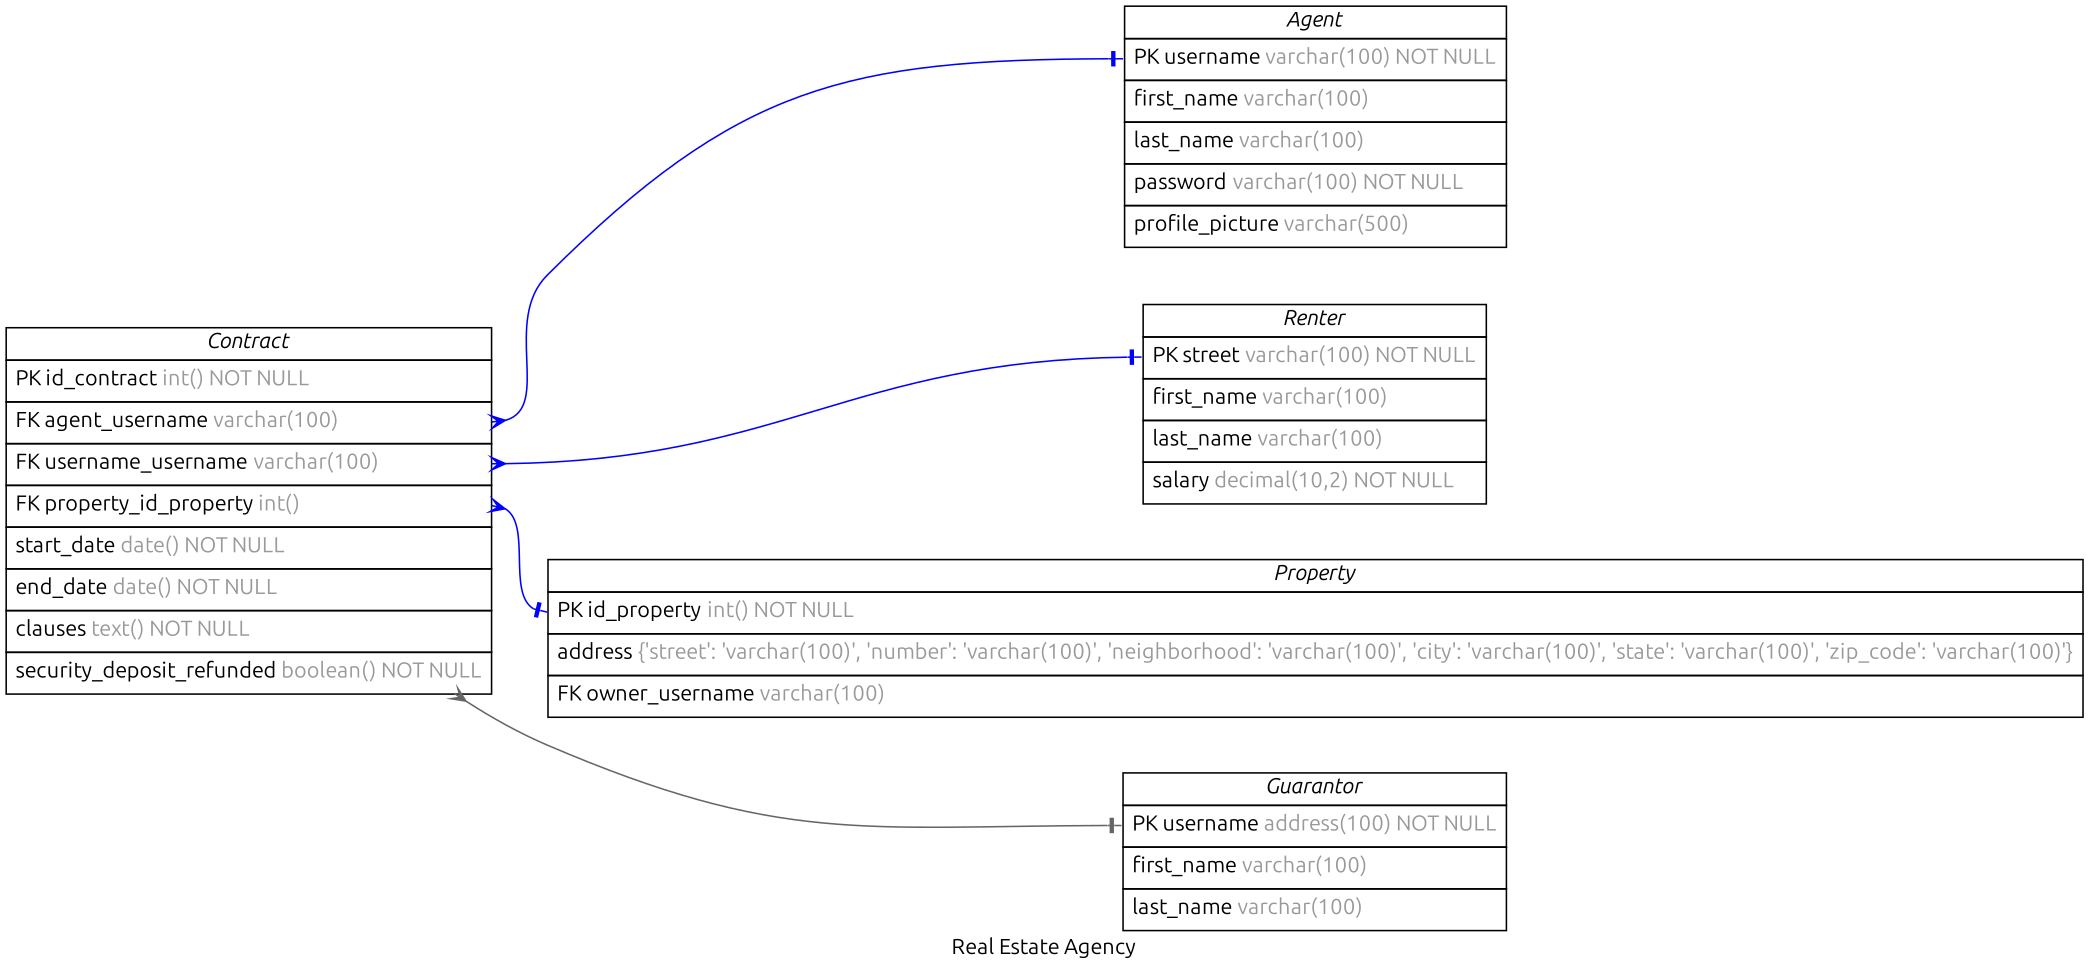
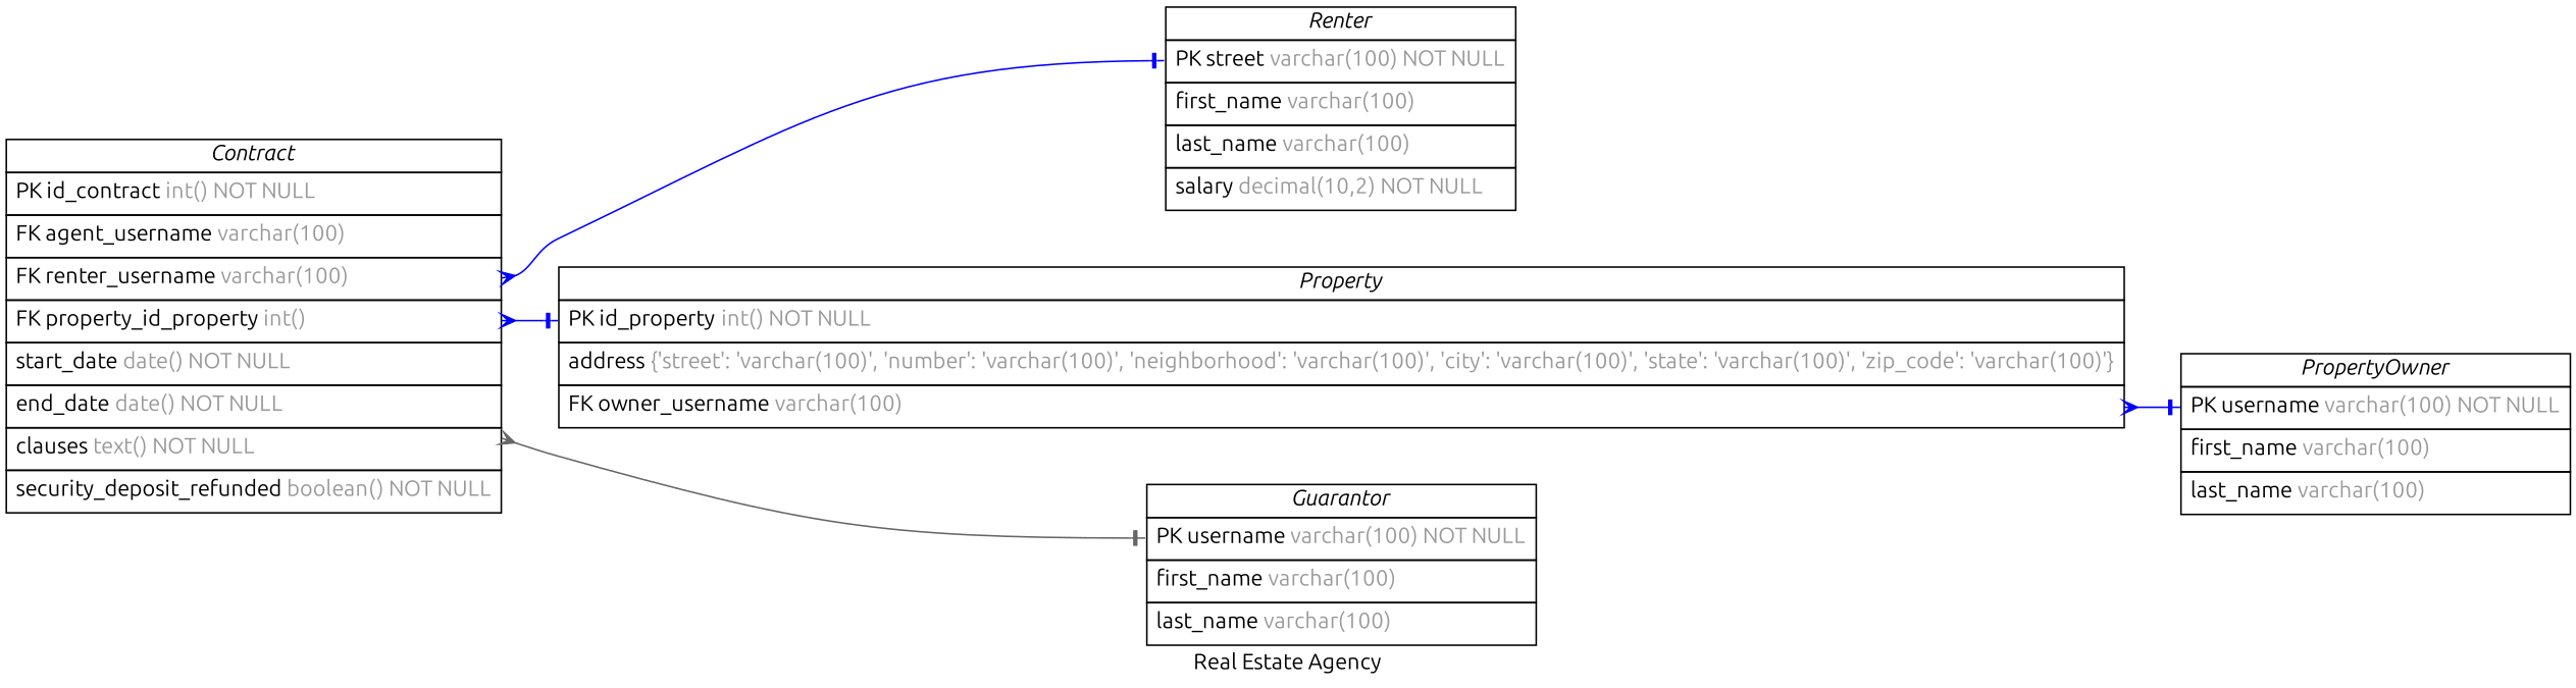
  digraph {
    concentrate=true
    fontname=Ubuntu
    label="Real Estate Agency"
    nodesep=0.5
    rankdir=LR
    splines=spline
    node [fontname=Ubuntu shape=plain]
    edge [arrowhead=noneotee arrowsize=0.9 arrowtail=ocrow color=blue dir=both fontname=Ubuntu fontsize=12 headport=username labelangle=32 labeldistance=1.8 penwidth=1.0]
-   n1 [label=<         <table border="0" cellborder="1" cellspacing="0" >         <tr><td><i>Agent</i></td></tr>         <tr><td port="username" align="left" cellpadding="5">PK username <font color="grey60">varchar(100) NOT NULL</font></td></tr>         <tr><td port="first_name" align="left" cellpadding="5">first_name <font color="grey60">varchar(100)</font></td></tr>         <tr><td port="last_name" align="left" cellpadding="5">last_name <font color="grey60">varchar(100)</font></td></tr>         <tr><td port="password" align="left" cellpadding="5">password <font color="grey60">varchar(100) NOT NULL</font></td></tr>         <tr><td port="profile_picture" align="left" cellpadding="5">profile_picture <font color="grey60">varchar(500)</font></td></tr>     </table>>]
    n2 [label=<         <table border="0" cellborder="1" cellspacing="0" >         <tr><td><i>Renter</i></td></tr>         <tr><td port="username" align="left" cellpadding="5">PK street <font color="grey60">varchar(100) NOT NULL</font></td></tr>         <tr><td port="first_name" align="left" cellpadding="5">first_name <font color="grey60">varchar(100)</font></td></tr>         <tr><td port="last_name" align="left" cellpadding="5">last_name <font color="grey60">varchar(100)</font></td></tr>         <tr><td port="salary" align="left" cellpadding="5">salary <font color="grey60">decimal(10,2) NOT NULL</font></td></tr>     </table>>]
    n3 [label=<         <table border="0" cellborder="1" cellspacing="0" >         <tr><td><i>Property</i></td></tr>         <tr><td port="id_property" align="left" cellpadding="5">PK id_property <font color="grey60">int() NOT NULL</font></td></tr>         <tr><td port="address" align="left" cellpadding="5">address <font color="grey60">{&#039;street&#039;: &#039;varchar(100)&#039;, &#039;number&#039;: &#039;varchar(100)&#039;, &#039;neighborhood&#039;: &#039;varchar(100)&#039;, &#039;city&#039;: &#039;varchar(100)&#039;, &#039;state&#039;: &#039;varchar(100)&#039;, &#039;zip_code&#039;: &#039;varchar(100)&#039;}</font></td></tr>         <tr><td port="owner_username" align="left" cellpadding="5">FK owner_username <font color="grey60">varchar(100)</font></td></tr>     </table>>]
-   n5 [label=<         <table border="0" cellborder="1" cellspacing="0" >         <tr><td><i>Contract</i></td></tr>         <tr><td port="id_contract" align="left" cellpadding="5">PK id_contract <font color="grey60">int() NOT NULL</font></td></tr>         <tr><td port="agent_username" align="left" cellpadding="5">FK agent_username <font color="grey60">varchar(100)</font></td></tr>         <tr><td port="renter_username" align="left" cellpadding="5">FK username_username <font color="grey60">varchar(100)</font></td></tr>         <tr><td port="property_id_property" align="left" cellpadding="5">FK property_id_property <font color="grey60">int()</font></td></tr>         <tr><td port="start_date" align="left" cellpadding="5">start_date <font color="grey60">date() NOT NULL</font></td></tr>         <tr><td port="end_date" align="left" cellpadding="5">end_date <font color="grey60">date() NOT NULL</font></td></tr>         <tr><td port="clauses" align="left" cellpadding="5">clauses <font color="grey60">text() NOT NULL</font></td></tr>         <tr><td port="security_deposit_refunded" align="left" cellpadding="5">security_deposit_refunded <font color="grey60">boolean() NOT NULL</font></td></tr>     </table>>]
-   n6 [label=<         <table border="0" cellborder="1" cellspacing="0" >         <tr><td><i>Guarantor</i></td></tr>         <tr><td port="username" align="left" cellpadding="5">PK username <font color="grey60">address(100) NOT NULL</font></td></tr>         <tr><td port="first_name" align="left" cellpadding="5">first_name <font color="grey60">varchar(100)</font></td></tr>         <tr><td port="last_name" align="left" cellpadding="5">last_name <font color="grey60">varchar(100)</font></td></tr>     </table>>]
-   n5 -> n1 [tailport=agent_username]
+   n4 [label=<         <table border="0" cellborder="1" cellspacing="0" >         <tr><td><i>PropertyOwner</i></td></tr>         <tr><td port="username" align="left" cellpadding="5">PK username <font color="grey60">varchar(100) NOT NULL</font></td></tr>         <tr><td port="first_name" align="left" cellpadding="5">first_name <font color="grey60">varchar(100)</font></td></tr>         <tr><td port="last_name" align="left" cellpadding="5">last_name <font color="grey60">varchar(100)</font></td></tr>     </table>>]
+   n5 [label=<         <table border="0" cellborder="1" cellspacing="0" >         <tr><td><i>Contract</i></td></tr>         <tr><td port="id_contract" align="left" cellpadding="5">PK id_contract <font color="grey60">int() NOT NULL</font></td></tr>         <tr><td port="agent_username" align="left" cellpadding="5">FK agent_username <font color="grey60">varchar(100)</font></td></tr>         <tr><td port="renter_username" align="left" cellpadding="5">FK renter_username <font color="grey60">varchar(100)</font></td></tr>         <tr><td port="property_id_property" align="left" cellpadding="5">FK property_id_property <font color="grey60">int()</font></td></tr>         <tr><td port="start_date" align="left" cellpadding="5">start_date <font color="grey60">date() NOT NULL</font></td></tr>         <tr><td port="end_date" align="left" cellpadding="5">end_date <font color="grey60">date() NOT NULL</font></td></tr>         <tr><td port="clauses" align="left" cellpadding="5">clauses <font color="grey60">text() NOT NULL</font></td></tr>         <tr><td port="security_deposit_refunded" align="left" cellpadding="5">security_deposit_refunded <font color="grey60">boolean() NOT NULL</font></td></tr>     </table>>]
+   n6 [label=<         <table border="0" cellborder="1" cellspacing="0" >         <tr><td><i>Guarantor</i></td></tr>         <tr><td port="username" align="left" cellpadding="5">PK username <font color="grey60">varchar(100) NOT NULL</font></td></tr>         <tr><td port="first_name" align="left" cellpadding="5">first_name <font color="grey60">varchar(100)</font></td></tr>         <tr><td port="last_name" align="left" cellpadding="5">last_name <font color="grey60">varchar(100)</font></td></tr>     </table>>]
+   n3 -> n4 [tailport=owner_username]
    n5 -> n2 [tailport=renter_username]
    n5 -> n3 [headport=id_property tailport=property_id_property]
    n5 -> n6 [color=gray40 tailport=guarantor_username]
  }
